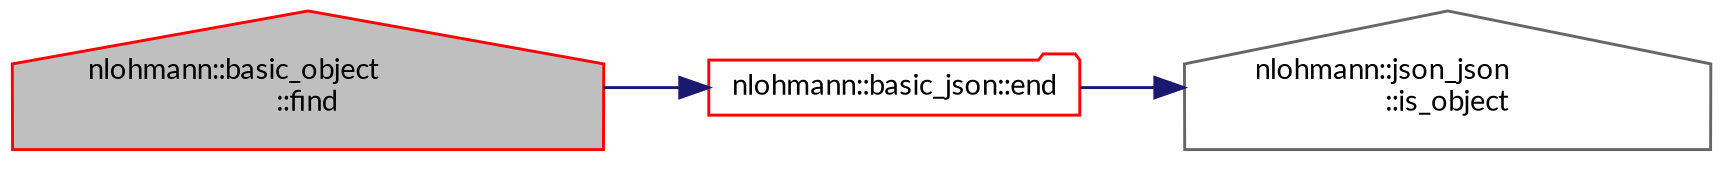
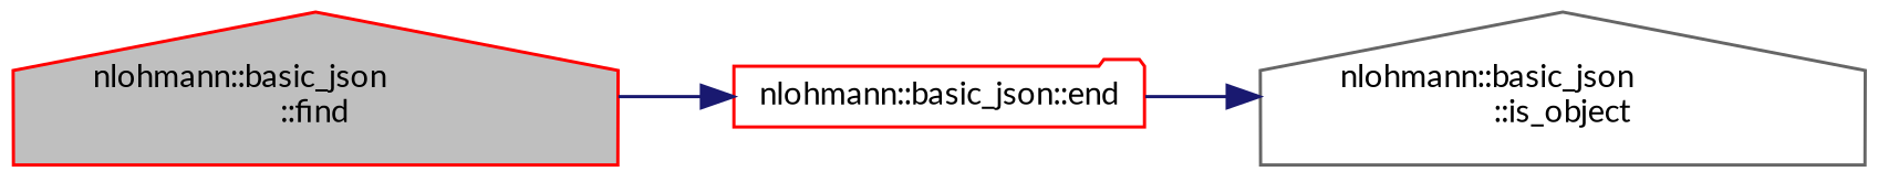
  digraph {
    fontname=Lato
    rankdir=LR
    node [color=red fillcolor=white fontname=Lato fontsize=10 shape=house style=filled]
    edge [color=midnightblue fontname=Lato fontsize=10 labelfontname=Helvetica labelfontsize=10 style=solid]
-   n1 [fillcolor=grey75 fontcolor=black height=0.2 label="nlohmann::basic_object\l::find" width=0.4]
+   n1 [fillcolor=grey75 fontcolor=black height=0.2 label="nlohmann::basic_json\l::find" width=0.4]
    n2 [height=0.2 label="nlohmann::basic_json::end" shape=folder width=0.4]
-   n3 [color=gray40 height=0.2 label="nlohmann::json_json\l::is_object" width=0.4]
+   n3 [color=gray40 height=0.2 label="nlohmann::basic_json\l::is_object" width=0.4]
    n1 -> n2
    n2 -> n3
  }
